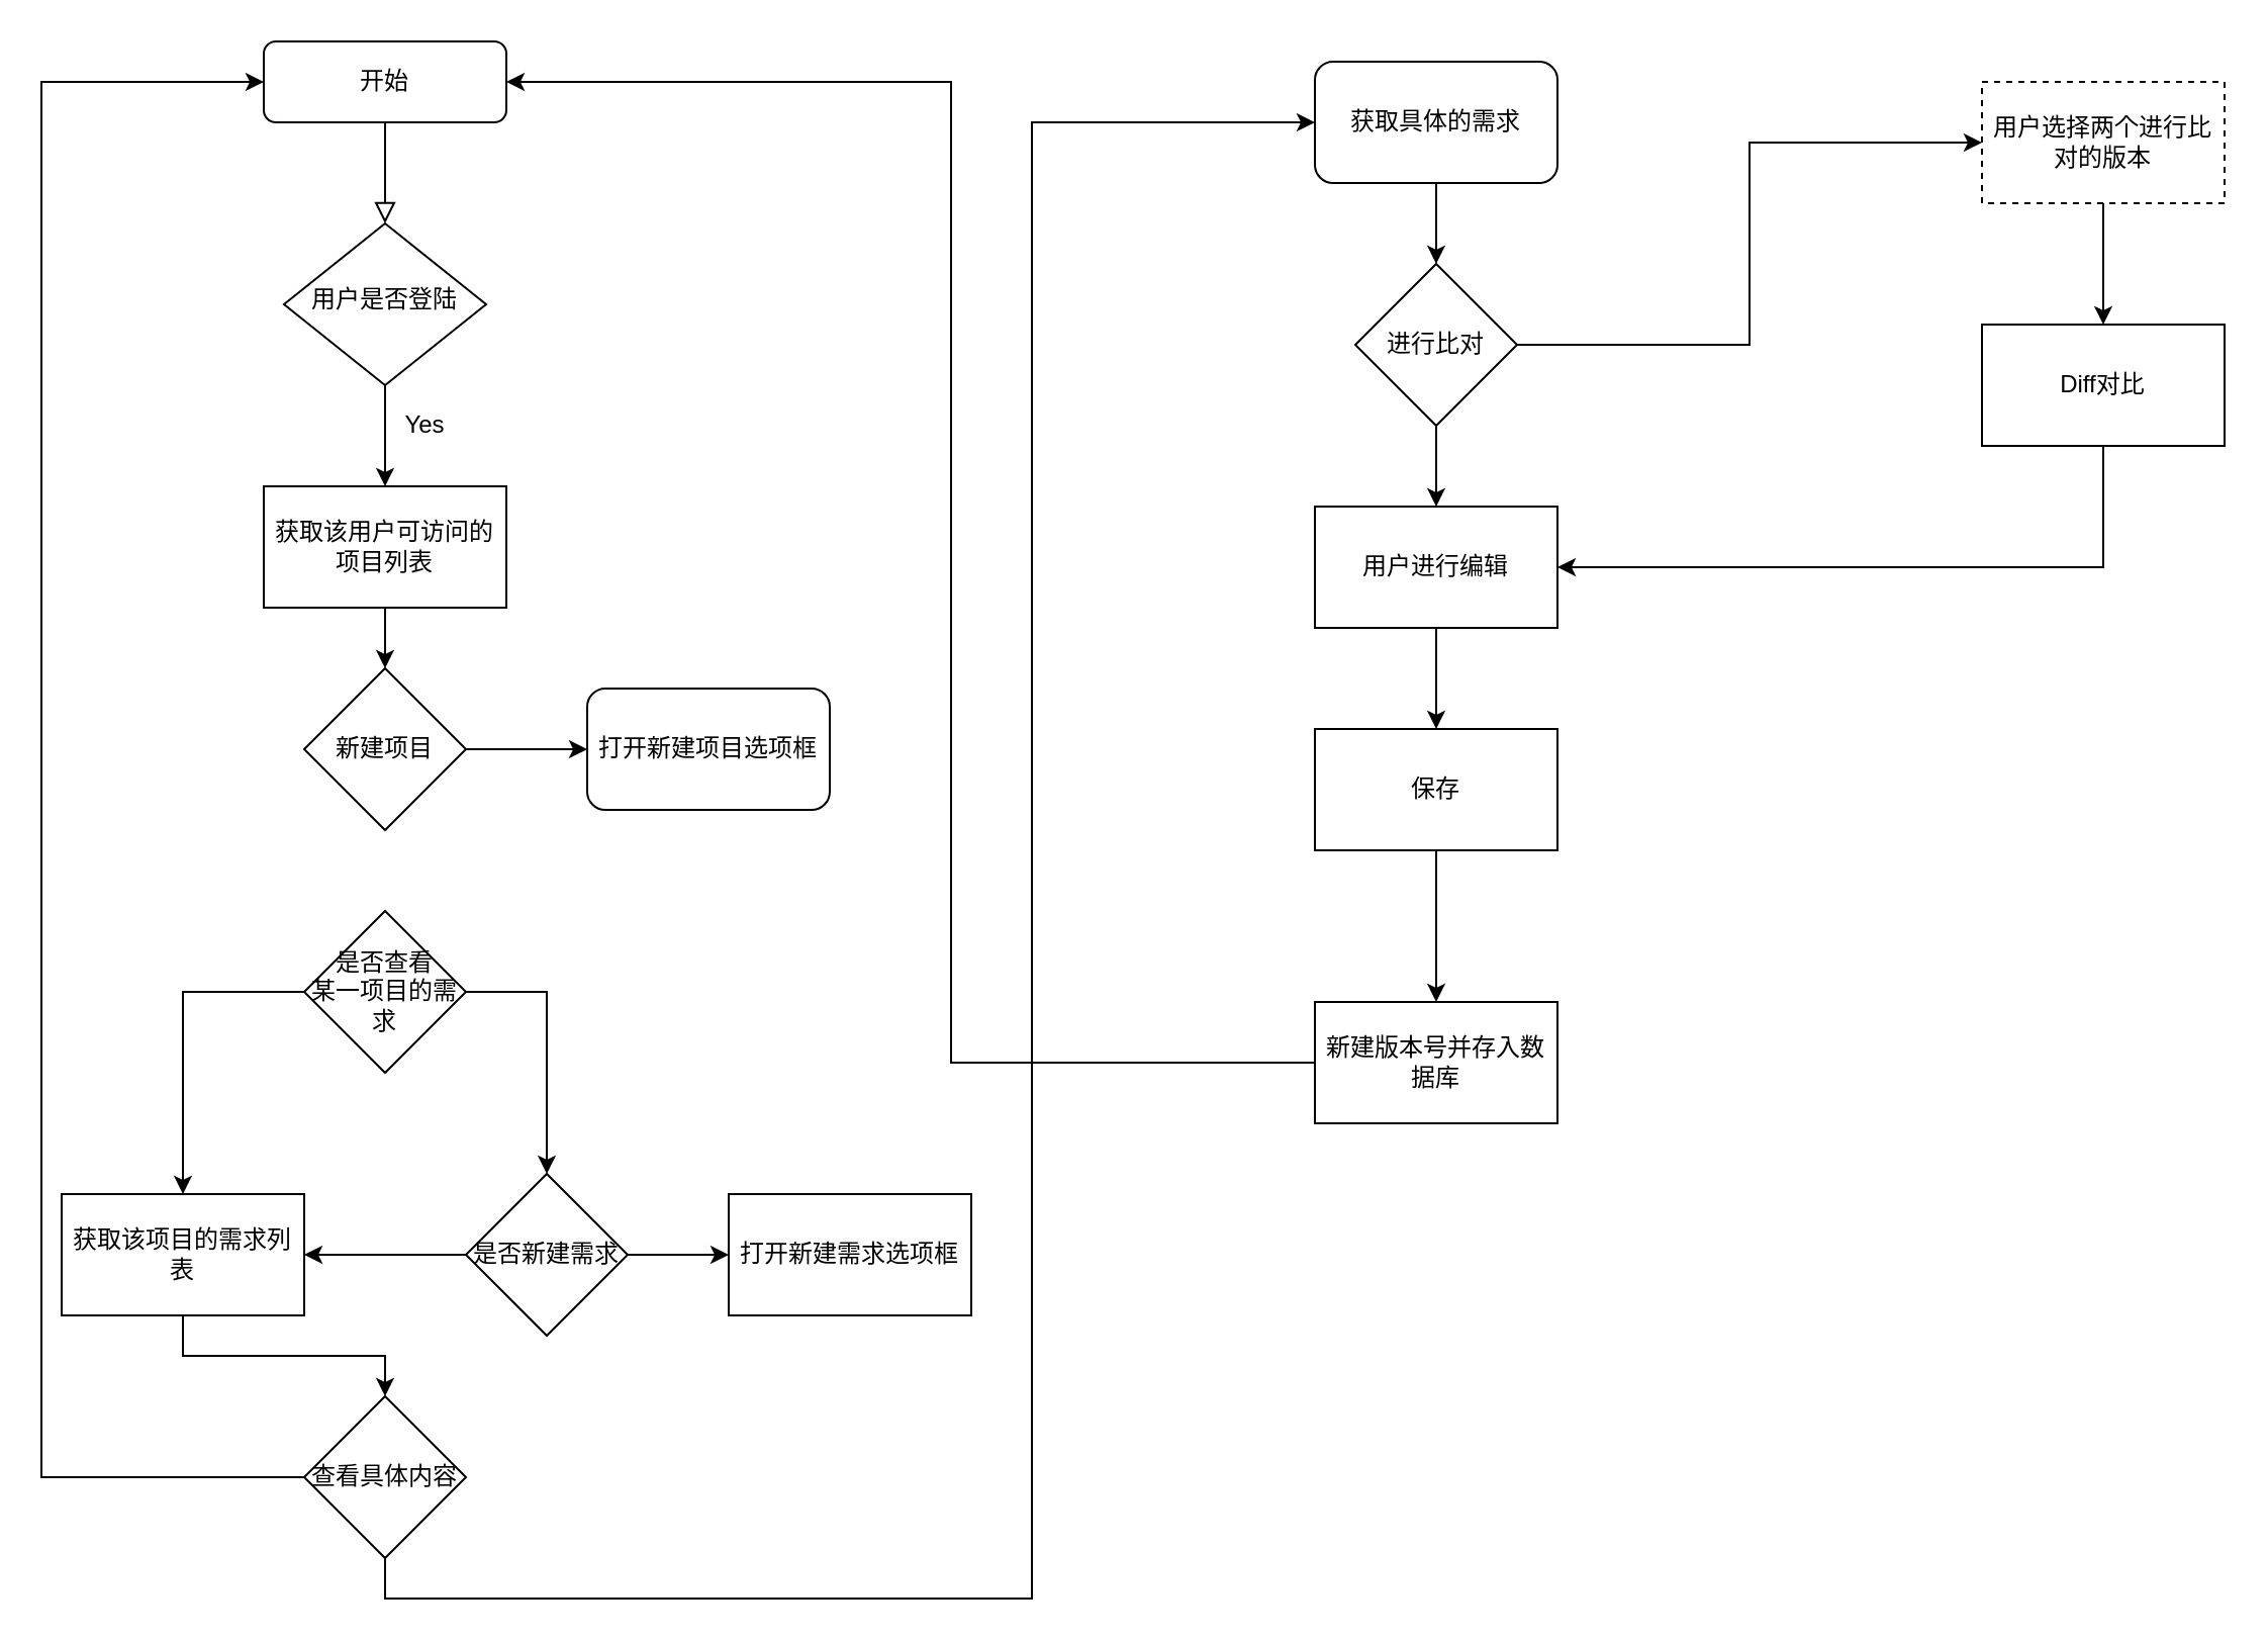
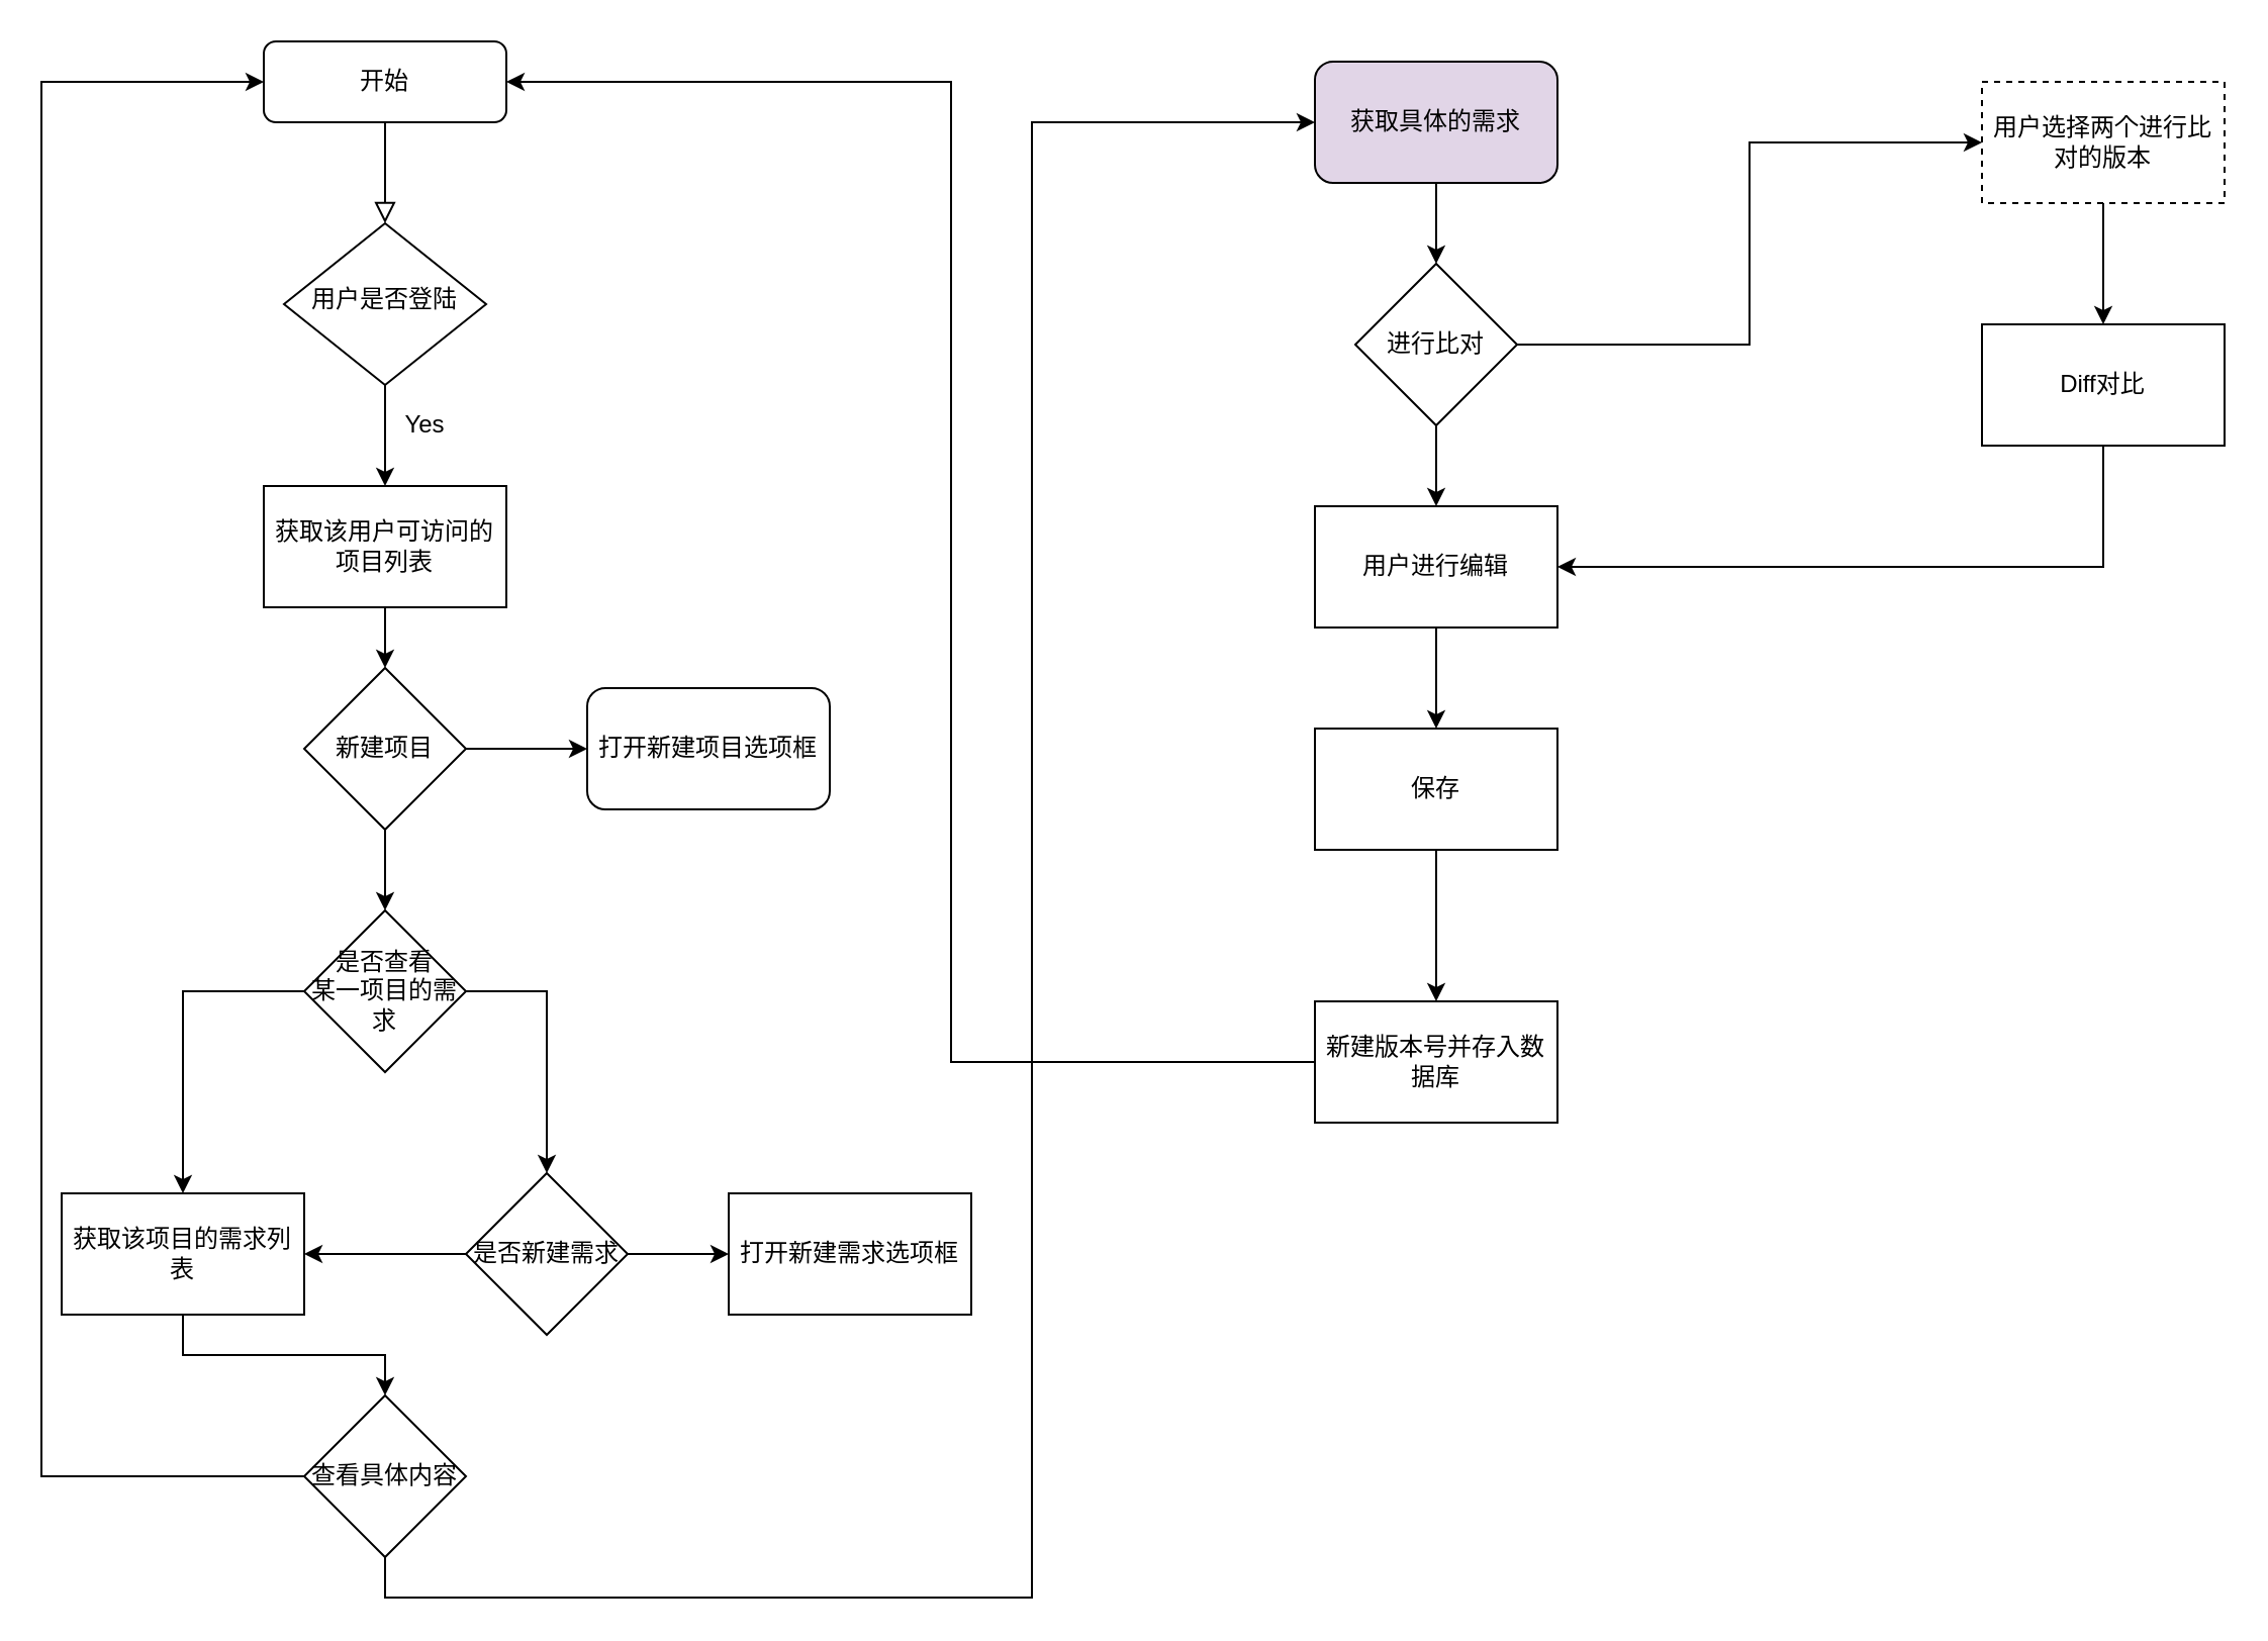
  <mxCell id="0" />
  <mxCell id="1" parent="0" />
  <mxCell id="2" value="" style="rounded=0;html=1;jettySize=auto;orthogonalLoop=1;fontSize=11;endArrow=block;endFill=0;endSize=8;strokeWidth=1;shadow=0;labelBackgroundColor=none;edgeStyle=orthogonalEdgeStyle;" parent="1" source="3" target="5" edge="1"><mxGeometry relative="1" as="geometry" /></mxCell>
  <mxCell id="3" value="开始" style="rounded=1;whiteSpace=wrap;html=1;fontSize=12;glass=0;strokeWidth=1;shadow=0;" parent="1" vertex="1"><mxGeometry x="130" y="20" width="120" height="40" as="geometry" /></mxCell>
  <mxCell id="4" value="&lt;br&gt;" style="edgeStyle=orthogonalEdgeStyle;rounded=0;orthogonalLoop=1;jettySize=auto;html=1;exitX=0.5;exitY=1;exitDx=0;exitDy=0;entryX=0.5;entryY=0;entryDx=0;entryDy=0;" edge="1" parent="1" source="5" target="7"><mxGeometry relative="1" as="geometry" /></mxCell>
  <mxCell id="5" value="用户是否登陆" style="rhombus;whiteSpace=wrap;html=1;shadow=0;fontFamily=Helvetica;fontSize=12;align=center;strokeWidth=1;spacing=6;spacingTop=-4;" parent="1" vertex="1"><mxGeometry x="140" y="110" width="100" height="80" as="geometry" /></mxCell>
  <mxCell id="6" style="edgeStyle=orthogonalEdgeStyle;rounded=0;orthogonalLoop=1;jettySize=auto;html=1;exitX=0.5;exitY=1;exitDx=0;exitDy=0;entryX=0.5;entryY=0;entryDx=0;entryDy=0;" edge="1" parent="1" source="7" target="18"><mxGeometry relative="1" as="geometry" /></mxCell>
  <mxCell id="7" value="获取该用户可访问的&lt;br&gt;项目列表" style="rounded=0;whiteSpace=wrap;html=1;" vertex="1" parent="1"><mxGeometry x="130" y="240" width="120" height="60" as="geometry" /></mxCell>
  <mxCell id="8" style="edgeStyle=orthogonalEdgeStyle;rounded=0;orthogonalLoop=1;jettySize=auto;html=1;exitX=0.5;exitY=1;exitDx=0;exitDy=0;entryX=0.5;entryY=0;entryDx=0;entryDy=0;" edge="1" parent="1" source="10" target="12"><mxGeometry relative="1" as="geometry"><Array as="points"><mxPoint x="190" y="490" /><mxPoint x="90" y="490" /></Array></mxGeometry></mxCell>
  <mxCell id="9" style="edgeStyle=orthogonalEdgeStyle;rounded=0;orthogonalLoop=1;jettySize=auto;html=1;exitX=1;exitY=0.5;exitDx=0;exitDy=0;entryX=0.5;entryY=0;entryDx=0;entryDy=0;" edge="1" parent="1" source="10" target="22"><mxGeometry relative="1" as="geometry" /></mxCell>
  <mxCell id="10" value="是否查看&lt;br&gt;某一项目的需求" style="rhombus;whiteSpace=wrap;html=1;" vertex="1" parent="1"><mxGeometry x="150" y="450" width="80" height="80" as="geometry" /></mxCell>
  <mxCell id="11" style="edgeStyle=orthogonalEdgeStyle;rounded=0;orthogonalLoop=1;jettySize=auto;html=1;" edge="1" parent="1" source="12" target="15"><mxGeometry relative="1" as="geometry" /></mxCell>
  <mxCell id="12" value="获取该项目的需求列表" style="rounded=0;whiteSpace=wrap;html=1;" vertex="1" parent="1"><mxGeometry x="30" y="590" width="120" height="60" as="geometry" /></mxCell>
  <mxCell id="13" style="edgeStyle=orthogonalEdgeStyle;rounded=0;orthogonalLoop=1;jettySize=auto;html=1;exitX=0;exitY=0.5;exitDx=0;exitDy=0;entryX=0;entryY=0.5;entryDx=0;entryDy=0;" edge="1" parent="1" source="15" target="3"><mxGeometry relative="1" as="geometry"><Array as="points"><mxPoint x="20" y="730" /><mxPoint x="20" y="40" /></Array></mxGeometry></mxCell>
  <mxCell id="14" style="edgeStyle=orthogonalEdgeStyle;rounded=0;orthogonalLoop=1;jettySize=auto;html=1;exitX=0.5;exitY=1;exitDx=0;exitDy=0;entryX=0;entryY=0.5;entryDx=0;entryDy=0;" edge="1" parent="1" source="15" target="25"><mxGeometry relative="1" as="geometry"><Array as="points"><mxPoint x="190" y="790" /><mxPoint x="510" y="790" /><mxPoint x="510" y="60" /></Array></mxGeometry></mxCell>
  <mxCell id="15" value="查看具体内容" style="rhombus;whiteSpace=wrap;html=1;" vertex="1" parent="1"><mxGeometry x="150" y="690" width="80" height="80" as="geometry" /></mxCell>
  <mxCell id="16" style="edgeStyle=orthogonalEdgeStyle;rounded=0;orthogonalLoop=1;jettySize=auto;html=1;exitX=1;exitY=0.5;exitDx=0;exitDy=0;entryX=0;entryY=0.5;entryDx=0;entryDy=0;" edge="1" parent="1" source="18" target="19"><mxGeometry relative="1" as="geometry" /></mxCell>
+ <mxCell id="17" style="edgeStyle=orthogonalEdgeStyle;rounded=0;orthogonalLoop=1;jettySize=auto;html=1;exitX=0.5;exitY=1;exitDx=0;exitDy=0;entryX=0.5;entryY=0;entryDx=0;entryDy=0;" edge="1" parent="1" source="18" target="10"><mxGeometry relative="1" as="geometry" /></mxCell>
  <mxCell id="18" value="新建项目" style="rhombus;whiteSpace=wrap;html=1;" vertex="1" parent="1"><mxGeometry x="150" y="330" width="80" height="80" as="geometry" /></mxCell>
  <mxCell id="19" value="打开新建项目选项框" style="rounded=1;whiteSpace=wrap;html=1;" vertex="1" parent="1"><mxGeometry x="290" y="340" width="120" height="60" as="geometry" /></mxCell>
  <mxCell id="20" style="edgeStyle=orthogonalEdgeStyle;rounded=0;orthogonalLoop=1;jettySize=auto;html=1;entryX=0;entryY=0.5;entryDx=0;entryDy=0;" edge="1" parent="1" source="22" target="23"><mxGeometry relative="1" as="geometry" /></mxCell>
  <mxCell id="21" style="edgeStyle=orthogonalEdgeStyle;rounded=0;orthogonalLoop=1;jettySize=auto;html=1;" edge="1" parent="1" source="22" target="12"><mxGeometry relative="1" as="geometry" /></mxCell>
  <mxCell id="22" value="是否新建需求" style="rhombus;whiteSpace=wrap;html=1;" vertex="1" parent="1"><mxGeometry x="230" y="580" width="80" height="80" as="geometry" /></mxCell>
  <mxCell id="23" value="打开新建需求选项框" style="rounded=0;whiteSpace=wrap;html=1;" vertex="1" parent="1"><mxGeometry x="360" y="590" width="120" height="60" as="geometry" /></mxCell>
  <mxCell id="24" style="edgeStyle=orthogonalEdgeStyle;rounded=0;orthogonalLoop=1;jettySize=auto;html=1;exitX=0.5;exitY=1;exitDx=0;exitDy=0;entryX=0.5;entryY=0;entryDx=0;entryDy=0;" edge="1" parent="1" source="25" target="29"><mxGeometry relative="1" as="geometry" /></mxCell>
- <mxCell id="25" value="获取具体的需求" style="rounded=1;whiteSpace=wrap;html=1;" vertex="1" parent="1"><mxGeometry x="650" y="30" width="120" height="60" as="geometry" /></mxCell>
+ <mxCell id="25" value="获取具体的需求" style="rounded=1;whiteSpace=wrap;html=1;fillColor=#e1d5e7;" vertex="1" parent="1"><mxGeometry x="650" y="30" width="120" height="60" as="geometry" /></mxCell>
  <mxCell id="26" value="Yes&lt;br&gt;" style="text;html=1;strokeColor=none;fillColor=none;align=center;verticalAlign=middle;whiteSpace=wrap;rounded=0;" vertex="1" parent="1"><mxGeometry x="190" y="200" width="40" height="20" as="geometry" /></mxCell>
  <mxCell id="27" style="edgeStyle=orthogonalEdgeStyle;rounded=0;orthogonalLoop=1;jettySize=auto;html=1;entryX=0;entryY=0.5;entryDx=0;entryDy=0;" edge="1" parent="1" source="29" target="33"><mxGeometry relative="1" as="geometry" /></mxCell>
  <mxCell id="28" style="edgeStyle=orthogonalEdgeStyle;rounded=0;orthogonalLoop=1;jettySize=auto;html=1;exitX=0.5;exitY=1;exitDx=0;exitDy=0;entryX=0.5;entryY=0;entryDx=0;entryDy=0;" edge="1" parent="1" source="29" target="31"><mxGeometry relative="1" as="geometry" /></mxCell>
  <mxCell id="29" value="进行比对" style="rhombus;whiteSpace=wrap;html=1;" vertex="1" parent="1"><mxGeometry x="670" y="130" width="80" height="80" as="geometry" /></mxCell>
  <mxCell id="30" style="edgeStyle=orthogonalEdgeStyle;rounded=0;orthogonalLoop=1;jettySize=auto;html=1;entryX=0.5;entryY=0;entryDx=0;entryDy=0;" edge="1" parent="1" source="31" target="37"><mxGeometry relative="1" as="geometry" /></mxCell>
  <mxCell id="31" value="用户进行编辑" style="rounded=0;whiteSpace=wrap;html=1;" vertex="1" parent="1"><mxGeometry x="650" y="250" width="120" height="60" as="geometry" /></mxCell>
  <mxCell id="32" style="edgeStyle=orthogonalEdgeStyle;rounded=0;orthogonalLoop=1;jettySize=auto;html=1;entryX=0.5;entryY=0;entryDx=0;entryDy=0;" edge="1" parent="1" source="33" target="35"><mxGeometry relative="1" as="geometry" /></mxCell>
  <mxCell id="33" value="用户选择两个进行比对的版本" style="rounded=0;whiteSpace=wrap;html=1;dashed=1;" vertex="1" parent="1"><mxGeometry x="980" y="40" width="120" height="60" as="geometry" /></mxCell>
  <mxCell id="34" style="edgeStyle=orthogonalEdgeStyle;rounded=0;orthogonalLoop=1;jettySize=auto;html=1;entryX=1;entryY=0.5;entryDx=0;entryDy=0;" edge="1" parent="1" source="35" target="31"><mxGeometry relative="1" as="geometry"><Array as="points"><mxPoint x="1040" y="280" /></Array></mxGeometry></mxCell>
  <mxCell id="35" value="Diff对比" style="rounded=0;whiteSpace=wrap;html=1;" vertex="1" parent="1"><mxGeometry x="980" y="160" width="120" height="60" as="geometry" /></mxCell>
  <mxCell id="36" style="edgeStyle=orthogonalEdgeStyle;rounded=0;orthogonalLoop=1;jettySize=auto;html=1;" edge="1" parent="1" source="37" target="39"><mxGeometry relative="1" as="geometry" /></mxCell>
  <mxCell id="37" value="保存" style="rounded=0;whiteSpace=wrap;html=1;" vertex="1" parent="1"><mxGeometry x="650" y="360" width="120" height="60" as="geometry" /></mxCell>
  <mxCell id="38" style="edgeStyle=orthogonalEdgeStyle;rounded=0;orthogonalLoop=1;jettySize=auto;html=1;entryX=1;entryY=0.5;entryDx=0;entryDy=0;" edge="1" parent="1" source="39" target="3"><mxGeometry relative="1" as="geometry"><Array as="points"><mxPoint x="470" y="525" /><mxPoint x="470" y="40" /></Array></mxGeometry></mxCell>
  <mxCell id="39" value="新建版本号并存入数据库" style="rounded=0;whiteSpace=wrap;html=1;" vertex="1" parent="1"><mxGeometry x="650" y="495" width="120" height="60" as="geometry" /></mxCell>
